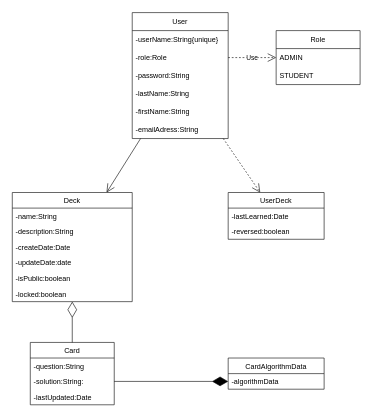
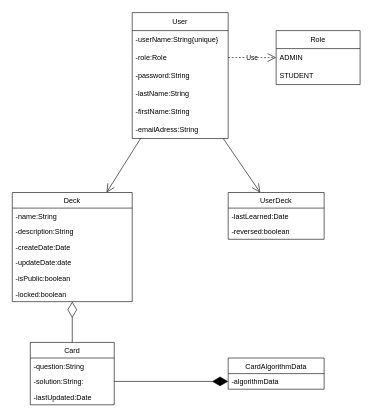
  <mxCell id="0" />
  <mxCell id="1" parent="0" />
  <mxCell id="2" value="User" style="swimlane;fontStyle=0;childLayout=stackLayout;horizontal=1;startSize=30;horizontalStack=0;resizeParent=1;resizeParentMax=0;resizeLast=0;collapsible=1;marginBottom=0;" parent="1" vertex="1"><mxGeometry x="220" y="20" width="160" height="210" as="geometry" /></mxCell>
  <mxCell id="3" value="-userName:String{unique}" style="text;strokeColor=none;fillColor=none;align=left;verticalAlign=middle;spacingLeft=4;spacingRight=4;overflow=hidden;points=[[0,0.5],[1,0.5]];portConstraint=eastwest;rotatable=0;" parent="2" vertex="1"><mxGeometry y="30" width="160" height="30" as="geometry" /></mxCell>
  <mxCell id="4" value="-role:Role" style="text;strokeColor=none;fillColor=none;align=left;verticalAlign=middle;spacingLeft=4;spacingRight=4;overflow=hidden;points=[[0,0.5],[1,0.5]];portConstraint=eastwest;rotatable=0;" parent="2" vertex="1"><mxGeometry y="60" width="160" height="30" as="geometry" /></mxCell>
  <mxCell id="5" value="-password:String" style="text;strokeColor=none;fillColor=none;align=left;verticalAlign=middle;spacingLeft=4;spacingRight=4;overflow=hidden;points=[[0,0.5],[1,0.5]];portConstraint=eastwest;rotatable=0;" parent="2" vertex="1"><mxGeometry y="90" width="160" height="30" as="geometry" /></mxCell>
  <mxCell id="6" value="-lastName:String" style="text;strokeColor=none;fillColor=none;align=left;verticalAlign=middle;spacingLeft=4;spacingRight=4;overflow=hidden;points=[[0,0.5],[1,0.5]];portConstraint=eastwest;rotatable=0;" parent="2" vertex="1"><mxGeometry y="120" width="160" height="30" as="geometry" /></mxCell>
  <mxCell id="7" value="-firstName:String" style="text;strokeColor=none;fillColor=none;align=left;verticalAlign=middle;spacingLeft=4;spacingRight=4;overflow=hidden;points=[[0,0.5],[1,0.5]];portConstraint=eastwest;rotatable=0;" parent="2" vertex="1"><mxGeometry y="150" width="160" height="30" as="geometry" /></mxCell>
  <mxCell id="8" value="-emailAdress:String" style="text;strokeColor=none;fillColor=none;align=left;verticalAlign=middle;spacingLeft=4;spacingRight=4;overflow=hidden;points=[[0,0.5],[1,0.5]];portConstraint=eastwest;rotatable=0;" parent="2" vertex="1"><mxGeometry y="180" width="160" height="30" as="geometry" /></mxCell>
  <mxCell id="9" value="Role" style="swimlane;fontStyle=0;childLayout=stackLayout;horizontal=1;startSize=30;horizontalStack=0;resizeParent=1;resizeParentMax=0;resizeLast=0;collapsible=1;marginBottom=0;" parent="1" vertex="1"><mxGeometry x="460" y="50" width="140" height="90" as="geometry" /></mxCell>
  <mxCell id="10" value="ADMIN" style="text;strokeColor=none;fillColor=none;align=left;verticalAlign=middle;spacingLeft=4;spacingRight=4;overflow=hidden;points=[[0,0.5],[1,0.5]];portConstraint=eastwest;rotatable=0;" parent="9" vertex="1"><mxGeometry y="30" width="140" height="30" as="geometry" /></mxCell>
  <mxCell id="11" value="STUDENT" style="text;strokeColor=none;fillColor=none;align=left;verticalAlign=middle;spacingLeft=4;spacingRight=4;overflow=hidden;points=[[0,0.5],[1,0.5]];portConstraint=eastwest;rotatable=0;" parent="9" vertex="1"><mxGeometry y="60" width="140" height="30" as="geometry" /></mxCell>
  <mxCell id="12" value="Use" style="endArrow=open;endSize=12;dashed=1;html=1;rounded=0;endFill=0;startArrow=none;startFill=0;entryX=0;entryY=0.5;entryDx=0;entryDy=0;exitX=1;exitY=0.5;exitDx=0;exitDy=0;" parent="1" source="4" target="10" edge="1"><mxGeometry width="160" relative="1" as="geometry"><mxPoint x="230" y="80" as="sourcePoint" /><mxPoint x="360" y="80" as="targetPoint" /></mxGeometry></mxCell>
  <mxCell id="13" value="Deck" style="swimlane;fontStyle=0;childLayout=stackLayout;horizontal=1;startSize=26;fillColor=none;horizontalStack=0;resizeParent=1;resizeParentMax=0;resizeLast=0;collapsible=1;marginBottom=0;" parent="1" vertex="1"><mxGeometry x="20" y="320" width="200" height="182" as="geometry" /></mxCell>
  <mxCell id="14" value="-name:String" style="text;strokeColor=none;fillColor=none;align=left;verticalAlign=top;spacingLeft=4;spacingRight=4;overflow=hidden;rotatable=0;points=[[0,0.5],[1,0.5]];portConstraint=eastwest;" parent="13" vertex="1"><mxGeometry y="26" width="200" height="26" as="geometry" /></mxCell>
  <mxCell id="15" value="-description:String" style="text;strokeColor=none;fillColor=none;align=left;verticalAlign=top;spacingLeft=4;spacingRight=4;overflow=hidden;rotatable=0;points=[[0,0.5],[1,0.5]];portConstraint=eastwest;" parent="13" vertex="1"><mxGeometry y="52" width="200" height="26" as="geometry" /></mxCell>
  <mxCell id="16" value="-createDate:Date&#10;" style="text;strokeColor=none;fillColor=none;align=left;verticalAlign=top;spacingLeft=4;spacingRight=4;overflow=hidden;rotatable=0;points=[[0,0.5],[1,0.5]];portConstraint=eastwest;" parent="13" vertex="1"><mxGeometry y="78" width="200" height="26" as="geometry" /></mxCell>
  <mxCell id="17" value="-updateDate:date" style="text;strokeColor=none;fillColor=none;align=left;verticalAlign=top;spacingLeft=4;spacingRight=4;overflow=hidden;rotatable=0;points=[[0,0.5],[1,0.5]];portConstraint=eastwest;" vertex="1" parent="13"><mxGeometry y="104" width="200" height="26" as="geometry" /></mxCell>
  <mxCell id="18" value="-isPublic:boolean" style="text;strokeColor=none;fillColor=none;align=left;verticalAlign=top;spacingLeft=4;spacingRight=4;overflow=hidden;rotatable=0;points=[[0,0.5],[1,0.5]];portConstraint=eastwest;" vertex="1" parent="13"><mxGeometry y="130" width="200" height="26" as="geometry" /></mxCell>
  <mxCell id="19" value="-locked:boolean" style="text;strokeColor=none;fillColor=none;align=left;verticalAlign=top;spacingLeft=4;spacingRight=4;overflow=hidden;rotatable=0;points=[[0,0.5],[1,0.5]];portConstraint=eastwest;" vertex="1" parent="13"><mxGeometry y="156" width="200" height="26" as="geometry" /></mxCell>
  <mxCell id="20" value="Card" style="swimlane;fontStyle=0;childLayout=stackLayout;horizontal=1;startSize=26;fillColor=none;horizontalStack=0;resizeParent=1;resizeParentMax=0;resizeLast=0;collapsible=1;marginBottom=0;" parent="1" vertex="1"><mxGeometry x="50" y="570" width="140" height="104" as="geometry" /></mxCell>
  <mxCell id="21" value="-question:String" style="text;strokeColor=none;fillColor=none;align=left;verticalAlign=top;spacingLeft=4;spacingRight=4;overflow=hidden;rotatable=0;points=[[0,0.5],[1,0.5]];portConstraint=eastwest;" parent="20" vertex="1"><mxGeometry y="26" width="140" height="26" as="geometry" /></mxCell>
  <mxCell id="22" value="-solution:String:" style="text;strokeColor=none;fillColor=none;align=left;verticalAlign=top;spacingLeft=4;spacingRight=4;overflow=hidden;rotatable=0;points=[[0,0.5],[1,0.5]];portConstraint=eastwest;" parent="20" vertex="1"><mxGeometry y="52" width="140" height="26" as="geometry" /></mxCell>
  <mxCell id="23" value="-lastUpdated:Date" style="text;strokeColor=none;fillColor=none;align=left;verticalAlign=top;spacingLeft=4;spacingRight=4;overflow=hidden;rotatable=0;points=[[0,0.5],[1,0.5]];portConstraint=eastwest;" parent="20" vertex="1"><mxGeometry y="78" width="140" height="26" as="geometry" /></mxCell>
  <mxCell id="24" value="" style="endArrow=diamondThin;endFill=0;endSize=24;html=1;rounded=0;" parent="1" source="20" target="13" edge="1"><mxGeometry width="160" relative="1" as="geometry"><mxPoint x="180" y="550" as="sourcePoint" /><mxPoint x="340" y="550" as="targetPoint" /></mxGeometry></mxCell>
  <mxCell id="25" value="UserDeck" style="swimlane;fontStyle=0;childLayout=stackLayout;horizontal=1;startSize=26;fillColor=none;horizontalStack=0;resizeParent=1;resizeParentMax=0;resizeLast=0;collapsible=1;marginBottom=0;" vertex="1" parent="1"><mxGeometry x="380" y="320" width="160" height="78" as="geometry" /></mxCell>
  <mxCell id="26" value="-lastLearned:Date" style="text;strokeColor=none;fillColor=none;align=left;verticalAlign=top;spacingLeft=4;spacingRight=4;overflow=hidden;rotatable=0;points=[[0,0.5],[1,0.5]];portConstraint=eastwest;" vertex="1" parent="25"><mxGeometry y="26" width="160" height="26" as="geometry" /></mxCell>
  <mxCell id="27" value="-reversed:boolean" style="text;strokeColor=none;fillColor=none;align=left;verticalAlign=top;spacingLeft=4;spacingRight=4;overflow=hidden;rotatable=0;points=[[0,0.5],[1,0.5]];portConstraint=eastwest;" vertex="1" parent="25"><mxGeometry y="52" width="160" height="26" as="geometry" /></mxCell>
  <mxCell id="28" value="CardAlgorithmData" style="swimlane;fontStyle=0;childLayout=stackLayout;horizontal=1;startSize=26;fillColor=none;horizontalStack=0;resizeParent=1;resizeParentMax=0;resizeLast=0;collapsible=1;marginBottom=0;" vertex="1" parent="1"><mxGeometry x="380" y="596" width="160" height="52" as="geometry" /></mxCell>
  <mxCell id="29" value="-algorithmData" style="text;strokeColor=none;fillColor=none;align=left;verticalAlign=top;spacingLeft=4;spacingRight=4;overflow=hidden;rotatable=0;points=[[0,0.5],[1,0.5]];portConstraint=eastwest;" vertex="1" parent="28"><mxGeometry y="26" width="160" height="26" as="geometry" /></mxCell>
  <mxCell id="30" value="" style="endArrow=diamondThin;endFill=1;endSize=24;html=1;rounded=0;" edge="1" parent="1" source="22" target="29"><mxGeometry width="160" relative="1" as="geometry"><mxPoint x="200" y="540" as="sourcePoint" /><mxPoint x="360" y="540" as="targetPoint" /></mxGeometry></mxCell>
  <mxCell id="31" value="" style="endArrow=open;endFill=1;endSize=12;html=1;rounded=0;" edge="1" parent="1" source="2" target="13"><mxGeometry width="160" relative="1" as="geometry"><mxPoint x="0" y="220" as="sourcePoint" /><mxPoint x="160" y="220" as="targetPoint" /></mxGeometry></mxCell>
- <mxCell id="32" value="" style="endArrow=open;endFill=1;endSize=12;html=1;rounded=0;dashed=1;" edge="1" parent="1" source="2" target="25"><mxGeometry width="160" relative="1" as="geometry"><mxPoint x="243.916" y="240" as="sourcePoint" /><mxPoint x="187.273" y="330" as="targetPoint" /></mxGeometry></mxCell>
+ <mxCell id="32" value="" style="endArrow=open;endFill=1;endSize=12;html=1;rounded=0;" edge="1" parent="1" source="2" target="25"><mxGeometry width="160" relative="1" as="geometry"><mxPoint x="243.916" y="240" as="sourcePoint" /><mxPoint x="187.273" y="330" as="targetPoint" /></mxGeometry></mxCell>
